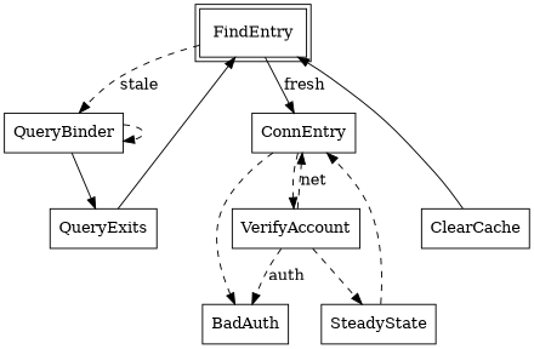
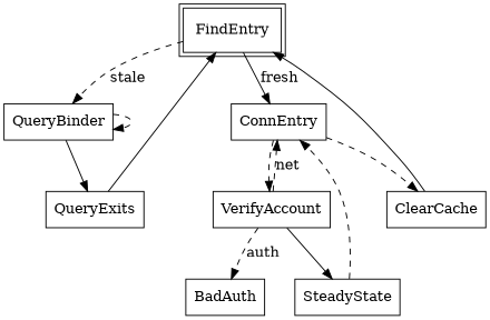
  digraph {
    node [shape=box]
    edge [style=dashed]
    FindEntry [peripheries=2]
    QueryBinder
    ConnEntry
    QueryExits
    VerifyAccount
    ClearCache
    SteadyState
    BadAuth
    FindEntry -> QueryBinder [label=stale]
    FindEntry -> ConnEntry [label=fresh style=""]
    QueryBinder -> QueryBinder
    QueryBinder -> QueryExits [style=""]
    ConnEntry -> VerifyAccount
-   ConnEntry -> BadAuth
+   ConnEntry -> ClearCache
    QueryExits -> FindEntry [style=""]
    VerifyAccount -> ConnEntry [label=net]
-   VerifyAccount -> SteadyState
+   VerifyAccount -> SteadyState [style=""]
    VerifyAccount -> BadAuth [label=auth]
    ClearCache -> FindEntry [style=""]
    SteadyState -> ConnEntry
  }
